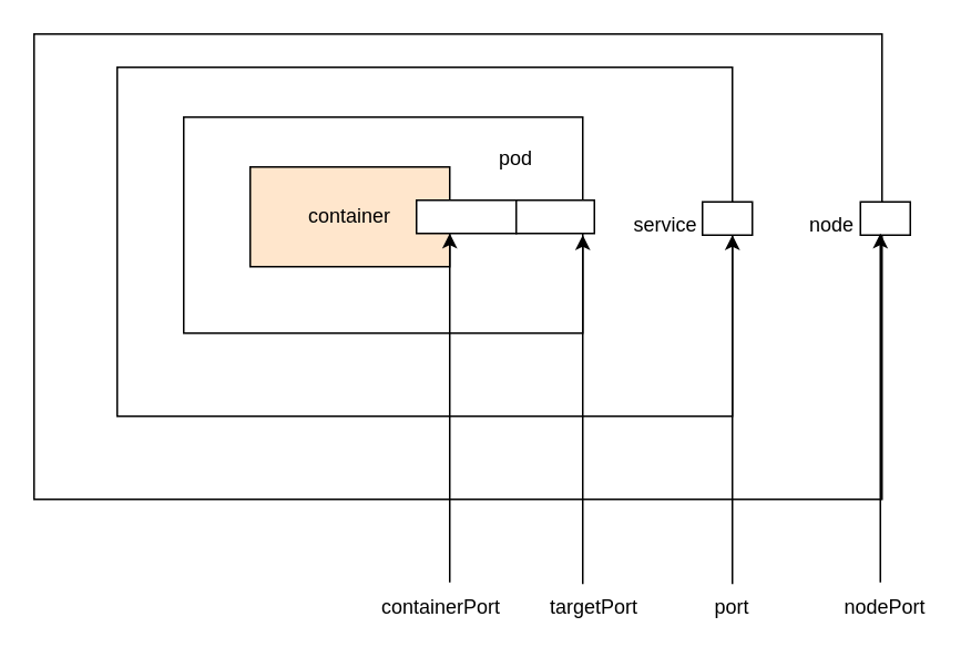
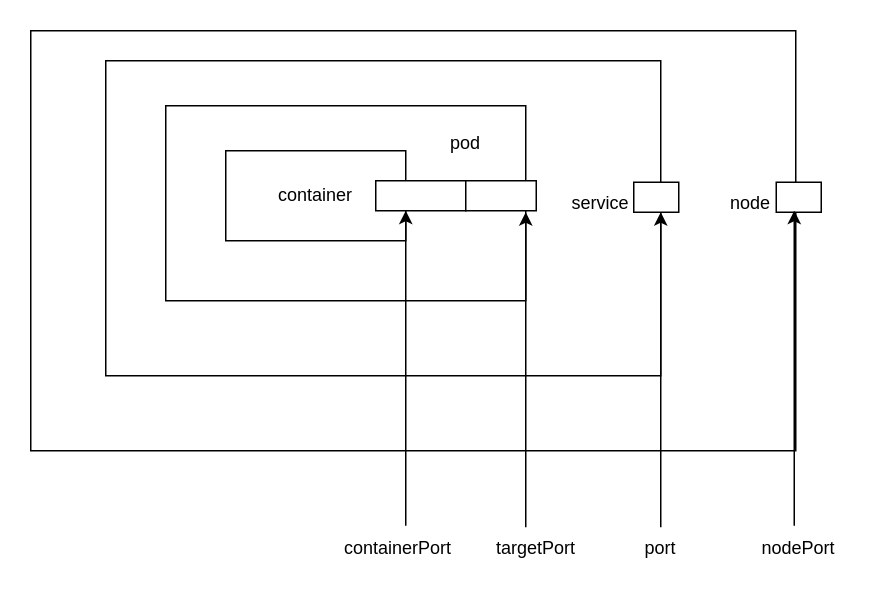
  <mxCell id="0" />
  <mxCell id="1" parent="0" />
  <mxCell id="2" value="" style="rounded=0;whiteSpace=wrap;html=1;" parent="1" vertex="1"><mxGeometry x="20" y="20" width="510" height="280" as="geometry" /></mxCell>
  <mxCell id="3" value="" style="rounded=0;whiteSpace=wrap;html=1;" parent="1" vertex="1"><mxGeometry x="70" y="40" width="370" height="210" as="geometry" /></mxCell>
  <mxCell id="4" value="" style="rounded=0;whiteSpace=wrap;html=1;" parent="1" vertex="1"><mxGeometry x="110" y="70" width="240" height="130" as="geometry" /></mxCell>
- <mxCell id="5" value="container" style="rounded=0;whiteSpace=wrap;html=1;fillColor=#ffe6cc;" parent="1" vertex="1"><mxGeometry x="150" y="100" width="120" height="60" as="geometry" /></mxCell>
+ <mxCell id="5" value="container" style="rounded=0;whiteSpace=wrap;html=1;" parent="1" vertex="1"><mxGeometry x="150" y="100" width="120" height="60" as="geometry" /></mxCell>
  <mxCell id="6" value="pod" style="text;html=1;strokeColor=none;fillColor=none;align=center;verticalAlign=middle;whiteSpace=wrap;rounded=0;" parent="1" vertex="1"><mxGeometry x="280" y="80" width="60" height="30" as="geometry" /></mxCell>
  <mxCell id="7" value="service" style="text;html=1;strokeColor=none;fillColor=none;align=center;verticalAlign=middle;whiteSpace=wrap;rounded=0;" parent="1" vertex="1"><mxGeometry x="370" y="120" width="60" height="30" as="geometry" /></mxCell>
  <mxCell id="8" value="node" style="text;html=1;strokeColor=none;fillColor=none;align=center;verticalAlign=middle;whiteSpace=wrap;rounded=0;" parent="1" vertex="1"><mxGeometry x="470" y="120" width="60" height="30" as="geometry" /></mxCell>
  <mxCell id="9" value="" style="rounded=0;whiteSpace=wrap;html=1;" parent="1" vertex="1"><mxGeometry x="250" y="120" width="60" height="20" as="geometry" /></mxCell>
  <mxCell id="10" value="" style="rounded=0;whiteSpace=wrap;html=1;" parent="1" vertex="1"><mxGeometry x="310" y="120" width="47" height="20" as="geometry" /></mxCell>
  <mxCell id="11" value="" style="rounded=0;whiteSpace=wrap;html=1;" parent="1" vertex="1"><mxGeometry x="422" y="121" width="30" height="20" as="geometry" /></mxCell>
  <mxCell id="12" value="" style="rounded=0;whiteSpace=wrap;html=1;" parent="1" vertex="1"><mxGeometry x="517" y="121" width="30" height="20" as="geometry" /></mxCell>
  <mxCell id="13" value="" style="endArrow=classic;html=1;rounded=0;" parent="1" edge="1"><mxGeometry width="50" height="50" relative="1" as="geometry"><mxPoint x="270" y="350" as="sourcePoint" /><mxPoint x="270" y="140" as="targetPoint" /></mxGeometry></mxCell>
  <mxCell id="14" value="" style="endArrow=classic;html=1;rounded=0;" parent="1" edge="1"><mxGeometry width="50" height="50" relative="1" as="geometry"><mxPoint x="350" y="351" as="sourcePoint" /><mxPoint x="350" y="141" as="targetPoint" /></mxGeometry></mxCell>
  <mxCell id="15" value="" style="endArrow=classic;html=1;rounded=0;" parent="1" edge="1"><mxGeometry width="50" height="50" relative="1" as="geometry"><mxPoint x="440" y="351" as="sourcePoint" /><mxPoint x="440" y="141" as="targetPoint" /></mxGeometry></mxCell>
  <mxCell id="16" value="" style="endArrow=classic;html=1;rounded=0;" parent="1" edge="1"><mxGeometry width="50" height="50" relative="1" as="geometry"><mxPoint x="529" y="350" as="sourcePoint" /><mxPoint x="529" y="140" as="targetPoint" /></mxGeometry></mxCell>
  <mxCell id="17" value="containerPort" style="text;html=1;strokeColor=none;fillColor=none;align=center;verticalAlign=middle;whiteSpace=wrap;rounded=0;" parent="1" vertex="1"><mxGeometry x="235" y="350" width="60" height="30" as="geometry" /></mxCell>
  <mxCell id="18" value="targetPort" style="text;html=1;strokeColor=none;fillColor=none;align=center;verticalAlign=middle;whiteSpace=wrap;rounded=0;" parent="1" vertex="1"><mxGeometry x="327" y="350" width="60" height="30" as="geometry" /></mxCell>
  <mxCell id="19" value="port" style="text;html=1;strokeColor=none;fillColor=none;align=center;verticalAlign=middle;whiteSpace=wrap;rounded=0;" parent="1" vertex="1"><mxGeometry x="410" y="350" width="60" height="30" as="geometry" /></mxCell>
  <mxCell id="20" value="nodePort" style="text;html=1;strokeColor=none;fillColor=none;align=center;verticalAlign=middle;whiteSpace=wrap;rounded=0;" parent="1" vertex="1"><mxGeometry x="502" y="350" width="60" height="30" as="geometry" /></mxCell>
